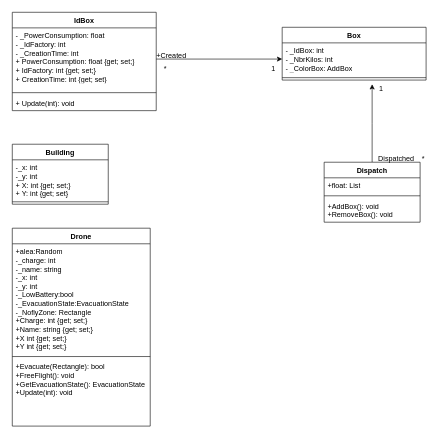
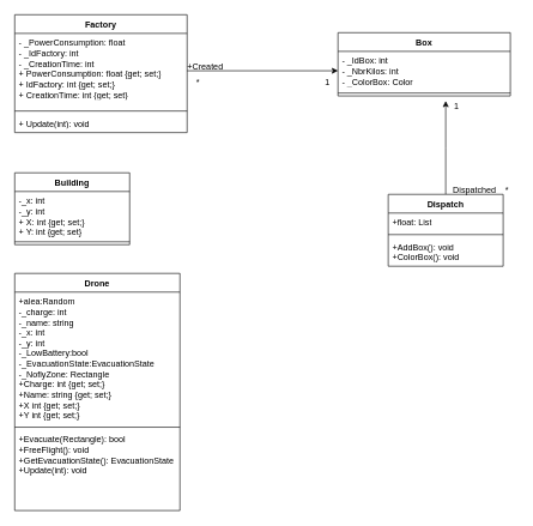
  <mxCell id="0" />
  <mxCell id="1" parent="0" />
- <mxCell id="2" value="IdBox" style="swimlane;fontStyle=1;align=center;verticalAlign=top;childLayout=stackLayout;horizontal=1;startSize=26;horizontalStack=0;resizeParent=1;resizeParentMax=0;resizeLast=0;collapsible=1;marginBottom=0;whiteSpace=wrap;html=1;" parent="1" vertex="1"><mxGeometry x="20" y="20" width="240" height="164" as="geometry" /></mxCell>
+ <mxCell id="2" value="Factory" style="swimlane;fontStyle=1;align=center;verticalAlign=top;childLayout=stackLayout;horizontal=1;startSize=26;horizontalStack=0;resizeParent=1;resizeParentMax=0;resizeLast=0;collapsible=1;marginBottom=0;whiteSpace=wrap;html=1;" parent="1" vertex="1"><mxGeometry x="20" y="20" width="240" height="164" as="geometry" /></mxCell>
  <mxCell id="3" value="- _PowerConsumption: float&lt;div&gt;- _IdFactory: int&lt;/div&gt;&lt;div&gt;- _CreationTime: int&lt;/div&gt;&lt;div&gt;+ PowerConsumption: float {get; set;}&lt;/div&gt;&lt;div&gt;+ IdFactory: int {get; set;}&lt;/div&gt;&lt;div&gt;+ CreationTime: int {get; set}&amp;nbsp;&lt;/div&gt;" style="text;strokeColor=none;fillColor=none;align=left;verticalAlign=top;spacingLeft=4;spacingRight=4;overflow=hidden;rotatable=0;points=[[0,0.5],[1,0.5]];portConstraint=eastwest;whiteSpace=wrap;html=1;" parent="2" vertex="1"><mxGeometry y="26" width="240" height="104" as="geometry" /></mxCell>
  <mxCell id="4" value="" style="line;strokeWidth=1;fillColor=none;align=left;verticalAlign=middle;spacingTop=-1;spacingLeft=3;spacingRight=3;rotatable=0;labelPosition=right;points=[];portConstraint=eastwest;strokeColor=inherit;" parent="2" vertex="1"><mxGeometry y="130" width="240" height="8" as="geometry" /></mxCell>
  <mxCell id="5" value="+ Update(int): void" style="text;strokeColor=none;fillColor=none;align=left;verticalAlign=top;spacingLeft=4;spacingRight=4;overflow=hidden;rotatable=0;points=[[0,0.5],[1,0.5]];portConstraint=eastwest;whiteSpace=wrap;html=1;" parent="2" vertex="1"><mxGeometry y="138" width="240" height="26" as="geometry" /></mxCell>
  <mxCell id="6" value="Box" style="swimlane;fontStyle=1;align=center;verticalAlign=top;childLayout=stackLayout;horizontal=1;startSize=26;horizontalStack=0;resizeParent=1;resizeParentMax=0;resizeLast=0;collapsible=1;marginBottom=0;whiteSpace=wrap;html=1;" parent="1" vertex="1"><mxGeometry x="470" y="45" width="240" height="88" as="geometry" /></mxCell>
- <mxCell id="7" value="- _IdBox: int&lt;div&gt;- _NbrKilos: int&lt;/div&gt;&lt;div&gt;- _ColorBox: AddBox&lt;/div&gt;" style="text;strokeColor=none;fillColor=none;align=left;verticalAlign=top;spacingLeft=4;spacingRight=4;overflow=hidden;rotatable=0;points=[[0,0.5],[1,0.5]];portConstraint=eastwest;whiteSpace=wrap;html=1;" parent="6" vertex="1"><mxGeometry y="26" width="240" height="54" as="geometry" /></mxCell>
+ <mxCell id="7" value="- _IdBox: int&lt;div&gt;- _NbrKilos: int&lt;/div&gt;&lt;div&gt;- _ColorBox: Color&lt;/div&gt;" style="text;strokeColor=none;fillColor=none;align=left;verticalAlign=top;spacingLeft=4;spacingRight=4;overflow=hidden;rotatable=0;points=[[0,0.5],[1,0.5]];portConstraint=eastwest;whiteSpace=wrap;html=1;" parent="6" vertex="1"><mxGeometry y="26" width="240" height="54" as="geometry" /></mxCell>
  <mxCell id="8" value="" style="line;strokeWidth=1;fillColor=none;align=left;verticalAlign=middle;spacingTop=-1;spacingLeft=3;spacingRight=3;rotatable=0;labelPosition=right;points=[];portConstraint=eastwest;strokeColor=inherit;" parent="6" vertex="1"><mxGeometry y="80" width="240" height="8" as="geometry" /></mxCell>
  <mxCell id="9" style="edgeStyle=orthogonalEdgeStyle;rounded=0;orthogonalLoop=1;jettySize=auto;html=1;" parent="1" source="3" target="7" edge="1"><mxGeometry relative="1" as="geometry" /></mxCell>
  <mxCell id="10" value="+Created" style="text;html=1;align=center;verticalAlign=middle;resizable=0;points=[];autosize=1;strokeColor=none;fillColor=none;" parent="1" vertex="1"><mxGeometry x="250" y="78" width="70" height="30" as="geometry" /></mxCell>
  <mxCell id="11" value="*" style="text;html=1;align=center;verticalAlign=middle;resizable=0;points=[];autosize=1;strokeColor=none;fillColor=none;" parent="1" vertex="1"><mxGeometry x="260" y="100" width="30" height="30" as="geometry" /></mxCell>
  <mxCell id="12" value="1" style="text;html=1;align=center;verticalAlign=middle;resizable=0;points=[];autosize=1;strokeColor=none;fillColor=none;" parent="1" vertex="1"><mxGeometry x="440" y="100" width="30" height="30" as="geometry" /></mxCell>
  <mxCell id="13" value="Building" style="swimlane;fontStyle=1;align=center;verticalAlign=top;childLayout=stackLayout;horizontal=1;startSize=26;horizontalStack=0;resizeParent=1;resizeParentMax=0;resizeLast=0;collapsible=1;marginBottom=0;whiteSpace=wrap;html=1;" parent="1" vertex="1"><mxGeometry x="20" y="240" width="160" height="100" as="geometry" /></mxCell>
  <mxCell id="14" value="-_x: int&lt;div&gt;-_y: int&lt;/div&gt;&lt;div&gt;+ X: int {get; set;}&lt;/div&gt;&lt;div&gt;+ Y: int {get; set}&lt;/div&gt;" style="text;strokeColor=none;fillColor=none;align=left;verticalAlign=top;spacingLeft=4;spacingRight=4;overflow=hidden;rotatable=0;points=[[0,0.5],[1,0.5]];portConstraint=eastwest;whiteSpace=wrap;html=1;" parent="13" vertex="1"><mxGeometry y="26" width="160" height="66" as="geometry" /></mxCell>
  <mxCell id="15" value="" style="line;strokeWidth=1;fillColor=none;align=left;verticalAlign=middle;spacingTop=-1;spacingLeft=3;spacingRight=3;rotatable=0;labelPosition=right;points=[];portConstraint=eastwest;strokeColor=inherit;" parent="13" vertex="1"><mxGeometry y="92" width="160" height="8" as="geometry" /></mxCell>
  <mxCell id="16" style="edgeStyle=orthogonalEdgeStyle;rounded=0;orthogonalLoop=1;jettySize=auto;html=1;" edge="1" parent="1" source="17"><mxGeometry relative="1" as="geometry"><mxPoint x="620" y="140" as="targetPoint" /></mxGeometry></mxCell>
  <mxCell id="17" value="Dispatch" style="swimlane;fontStyle=1;align=center;verticalAlign=top;childLayout=stackLayout;horizontal=1;startSize=26;horizontalStack=0;resizeParent=1;resizeParentMax=0;resizeLast=0;collapsible=1;marginBottom=0;whiteSpace=wrap;html=1;" parent="1" vertex="1"><mxGeometry x="540" y="270" width="160" height="100" as="geometry" /></mxCell>
  <mxCell id="18" value="+float: List" style="text;strokeColor=none;fillColor=none;align=left;verticalAlign=top;spacingLeft=4;spacingRight=4;overflow=hidden;rotatable=0;points=[[0,0.5],[1,0.5]];portConstraint=eastwest;whiteSpace=wrap;html=1;" parent="17" vertex="1"><mxGeometry y="26" width="160" height="26" as="geometry" /></mxCell>
  <mxCell id="19" value="" style="line;strokeWidth=1;fillColor=none;align=left;verticalAlign=middle;spacingTop=-1;spacingLeft=3;spacingRight=3;rotatable=0;labelPosition=right;points=[];portConstraint=eastwest;strokeColor=inherit;" parent="17" vertex="1"><mxGeometry y="52" width="160" height="8" as="geometry" /></mxCell>
- <mxCell id="20" value="+AddBox(): void&lt;div&gt;+RemoveBox(): void&lt;br&gt;&lt;div&gt;&lt;br&gt;&lt;/div&gt;&lt;/div&gt;" style="text;strokeColor=none;fillColor=none;align=left;verticalAlign=top;spacingLeft=4;spacingRight=4;overflow=hidden;rotatable=0;points=[[0,0.5],[1,0.5]];portConstraint=eastwest;whiteSpace=wrap;html=1;" parent="17" vertex="1"><mxGeometry y="60" width="160" height="40" as="geometry" /></mxCell>
+ <mxCell id="20" value="+AddBox(): void&lt;div&gt;+ColorBox(): void&lt;br&gt;&lt;div&gt;&lt;br&gt;&lt;/div&gt;&lt;/div&gt;" style="text;strokeColor=none;fillColor=none;align=left;verticalAlign=top;spacingLeft=4;spacingRight=4;overflow=hidden;rotatable=0;points=[[0,0.5],[1,0.5]];portConstraint=eastwest;whiteSpace=wrap;html=1;" parent="17" vertex="1"><mxGeometry y="60" width="160" height="40" as="geometry" /></mxCell>
  <mxCell id="21" value="Drone" style="swimlane;fontStyle=1;align=center;verticalAlign=top;childLayout=stackLayout;horizontal=1;startSize=26;horizontalStack=0;resizeParent=1;resizeParentMax=0;resizeLast=0;collapsible=1;marginBottom=0;whiteSpace=wrap;html=1;" parent="1" vertex="1"><mxGeometry x="20" y="380" width="230" height="330" as="geometry" /></mxCell>
  <mxCell id="22" value="+alea:Random&lt;div&gt;-_charge: int&lt;/div&gt;&lt;div&gt;-_name: string&lt;/div&gt;&lt;div&gt;-_x: int&lt;/div&gt;&lt;div&gt;-_y: int&lt;/div&gt;&lt;div&gt;-_LowBattery:bool&lt;/div&gt;&lt;div&gt;-_EvacuationState:EvacuationState&lt;/div&gt;&lt;div&gt;-_NoflyZone: Rectangle&lt;/div&gt;&lt;div&gt;+Charge: int&amp;nbsp;&lt;span style=&quot;background-color: initial;&quot;&gt;{get; set;}&lt;/span&gt;&lt;/div&gt;&lt;div&gt;&lt;span style=&quot;background-color: initial;&quot;&gt;+Name: string&amp;nbsp;&lt;/span&gt;&lt;span style=&quot;background-color: initial;&quot;&gt;{get; set;}&lt;/span&gt;&lt;/div&gt;&lt;div&gt;&lt;span style=&quot;background-color: initial;&quot;&gt;+X int&amp;nbsp;&lt;/span&gt;&lt;span style=&quot;background-color: initial;&quot;&gt;{get; set;}&lt;/span&gt;&lt;/div&gt;&lt;div&gt;&lt;span style=&quot;background-color: initial;&quot;&gt;+Y int&amp;nbsp;&lt;/span&gt;&lt;span style=&quot;background-color: initial;&quot;&gt;{get; set;}&lt;/span&gt;&lt;/div&gt;" style="text;strokeColor=none;fillColor=none;align=left;verticalAlign=top;spacingLeft=4;spacingRight=4;overflow=hidden;rotatable=0;points=[[0,0.5],[1,0.5]];portConstraint=eastwest;whiteSpace=wrap;html=1;" parent="21" vertex="1"><mxGeometry y="26" width="230" height="184" as="geometry" /></mxCell>
  <mxCell id="23" value="" style="line;strokeWidth=1;fillColor=none;align=left;verticalAlign=middle;spacingTop=-1;spacingLeft=3;spacingRight=3;rotatable=0;labelPosition=right;points=[];portConstraint=eastwest;strokeColor=inherit;" parent="21" vertex="1"><mxGeometry y="210" width="230" height="8" as="geometry" /></mxCell>
  <mxCell id="24" value="+Evacuate(Rectangle): bool&lt;div&gt;+FreeFlight(): void&lt;/div&gt;&lt;div&gt;+GetEvacuationState(): EvacuationState&lt;/div&gt;&lt;div&gt;+Update(int): void&lt;/div&gt;" style="text;strokeColor=none;fillColor=none;align=left;verticalAlign=top;spacingLeft=4;spacingRight=4;overflow=hidden;rotatable=0;points=[[0,0.5],[1,0.5]];portConstraint=eastwest;whiteSpace=wrap;html=1;" parent="21" vertex="1"><mxGeometry y="218" width="230" height="112" as="geometry" /></mxCell>
  <mxCell id="25" value="Dispatched" style="text;html=1;align=center;verticalAlign=middle;resizable=0;points=[];autosize=1;strokeColor=none;fillColor=none;" vertex="1" parent="1"><mxGeometry x="620" y="250" width="80" height="30" as="geometry" /></mxCell>
  <mxCell id="26" value="*" style="text;html=1;align=center;verticalAlign=middle;resizable=0;points=[];autosize=1;strokeColor=none;fillColor=none;" vertex="1" parent="1"><mxGeometry x="690" y="250" width="30" height="30" as="geometry" /></mxCell>
  <mxCell id="27" value="1" style="text;html=1;align=center;verticalAlign=middle;resizable=0;points=[];autosize=1;strokeColor=none;fillColor=none;" vertex="1" parent="1"><mxGeometry x="620" y="133" width="30" height="30" as="geometry" /></mxCell>
